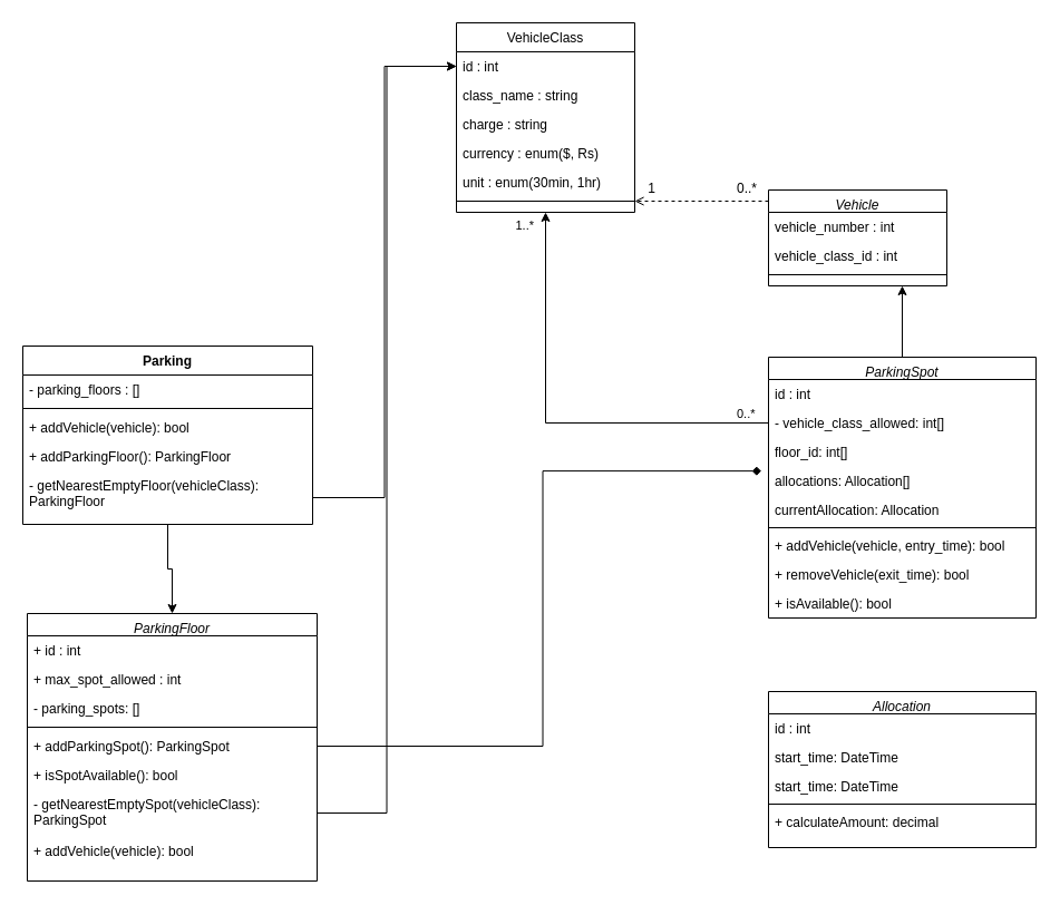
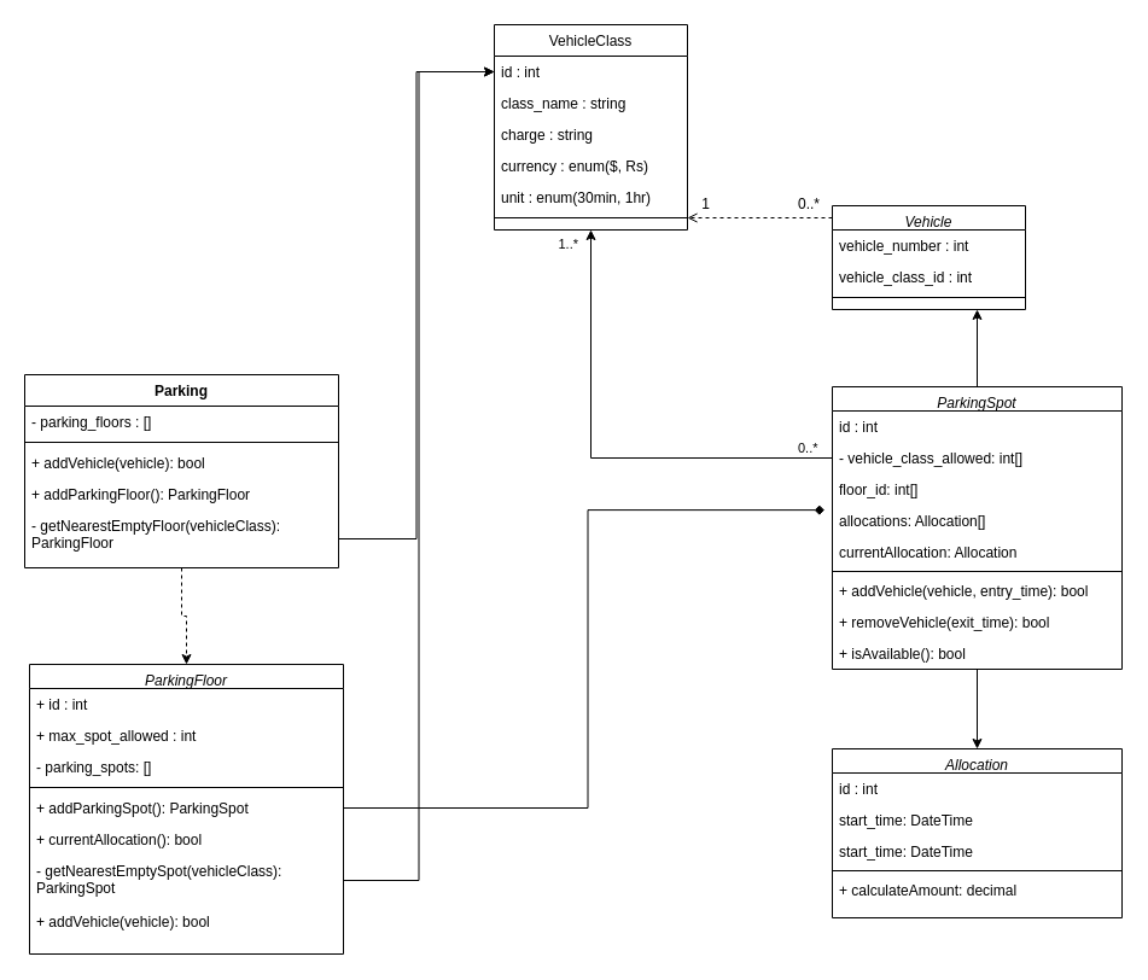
  <mxCell id="0" />
  <mxCell id="1" parent="0" />
  <mxCell id="2" value="Vehicle" style="swimlane;fontStyle=2;align=center;verticalAlign=top;childLayout=stackLayout;horizontal=1;startSize=20;horizontalStack=0;resizeParent=1;resizeLast=0;collapsible=1;marginBottom=0;rounded=0;shadow=0;strokeWidth=1;" parent="1" vertex="1"><mxGeometry x="689" y="170" width="160" height="86" as="geometry"><mxRectangle x="60" y="80" width="160" height="26" as="alternateBounds" /></mxGeometry></mxCell>
  <mxCell id="3" value="vehicle_number : int" style="text;align=left;verticalAlign=top;spacingLeft=4;spacingRight=4;overflow=hidden;rotatable=0;points=[[0,0.5],[1,0.5]];portConstraint=eastwest;" parent="2" vertex="1"><mxGeometry y="20" width="160" height="26" as="geometry" /></mxCell>
  <mxCell id="4" value="vehicle_class_id : int" style="text;align=left;verticalAlign=top;spacingLeft=4;spacingRight=4;overflow=hidden;rotatable=0;points=[[0,0.5],[1,0.5]];portConstraint=eastwest;rounded=0;shadow=0;html=0;" parent="2" vertex="1"><mxGeometry y="46" width="160" height="26" as="geometry" /></mxCell>
  <mxCell id="5" value="" style="line;html=1;strokeWidth=1;align=left;verticalAlign=middle;spacingTop=-1;spacingLeft=3;spacingRight=3;rotatable=0;labelPosition=right;points=[];portConstraint=eastwest;" parent="2" vertex="1"><mxGeometry y="72" width="160" height="8" as="geometry" /></mxCell>
  <mxCell id="6" value="VehicleClass" style="swimlane;fontStyle=0;align=center;verticalAlign=top;childLayout=stackLayout;horizontal=1;startSize=26;horizontalStack=0;resizeParent=1;resizeLast=0;collapsible=1;marginBottom=0;rounded=0;shadow=0;strokeWidth=1;" parent="1" vertex="1"><mxGeometry x="409" y="20" width="160" height="170" as="geometry"><mxRectangle x="550" y="140" width="160" height="26" as="alternateBounds" /></mxGeometry></mxCell>
  <mxCell id="7" value="id : int" style="text;align=left;verticalAlign=top;spacingLeft=4;spacingRight=4;overflow=hidden;rotatable=0;points=[[0,0.5],[1,0.5]];portConstraint=eastwest;rounded=0;shadow=0;html=0;" parent="6" vertex="1"><mxGeometry y="26" width="160" height="26" as="geometry" /></mxCell>
  <mxCell id="8" value="class_name : string" style="text;align=left;verticalAlign=top;spacingLeft=4;spacingRight=4;overflow=hidden;rotatable=0;points=[[0,0.5],[1,0.5]];portConstraint=eastwest;" parent="6" vertex="1"><mxGeometry y="52" width="160" height="26" as="geometry" /></mxCell>
  <mxCell id="9" value="charge : string" style="text;align=left;verticalAlign=top;spacingLeft=4;spacingRight=4;overflow=hidden;rotatable=0;points=[[0,0.5],[1,0.5]];portConstraint=eastwest;" parent="6" vertex="1"><mxGeometry y="78" width="160" height="26" as="geometry" /></mxCell>
  <mxCell id="10" value="currency : enum($, Rs)" style="text;align=left;verticalAlign=top;spacingLeft=4;spacingRight=4;overflow=hidden;rotatable=0;points=[[0,0.5],[1,0.5]];portConstraint=eastwest;" parent="6" vertex="1"><mxGeometry y="104" width="160" height="26" as="geometry" /></mxCell>
  <mxCell id="11" value="unit : enum(30min, 1hr)" style="text;align=left;verticalAlign=top;spacingLeft=4;spacingRight=4;overflow=hidden;rotatable=0;points=[[0,0.5],[1,0.5]];portConstraint=eastwest;" parent="6" vertex="1"><mxGeometry y="130" width="160" height="26" as="geometry" /></mxCell>
  <mxCell id="12" value="" style="line;html=1;strokeWidth=1;align=left;verticalAlign=middle;spacingTop=-1;spacingLeft=3;spacingRight=3;rotatable=0;labelPosition=right;points=[];portConstraint=eastwest;" parent="6" vertex="1"><mxGeometry y="156" width="160" height="8" as="geometry" /></mxCell>
  <mxCell id="13" value="" style="endArrow=open;shadow=0;strokeWidth=1;rounded=0;curved=0;endFill=1;edgeStyle=elbowEdgeStyle;elbow=vertical;dashed=1;" parent="1" source="2" target="6" edge="1"><mxGeometry x="0.5" y="41" relative="1" as="geometry"><mxPoint x="1009" y="302" as="sourcePoint" /><mxPoint x="1169" y="302" as="targetPoint" /><mxPoint x="-40" y="32" as="offset" /></mxGeometry></mxCell>
  <mxCell id="14" value="0..*" style="resizable=0;align=left;verticalAlign=bottom;labelBackgroundColor=none;fontSize=12;" parent="13" connectable="0" vertex="1"><mxGeometry x="-1" relative="1" as="geometry"><mxPoint x="-30" y="-3" as="offset" /></mxGeometry></mxCell>
  <mxCell id="15" value="1" style="resizable=0;align=right;verticalAlign=bottom;labelBackgroundColor=none;fontSize=12;" parent="13" connectable="0" vertex="1"><mxGeometry x="1" relative="1" as="geometry"><mxPoint x="20" y="-3" as="offset" /></mxGeometry></mxCell>
  <mxCell id="16" style="edgeStyle=orthogonalEdgeStyle;rounded=0;orthogonalLoop=1;jettySize=auto;html=1;entryX=0.75;entryY=1;entryDx=0;entryDy=0;" edge="1" parent="1" source="18" target="2"><mxGeometry relative="1" as="geometry" /></mxCell>
+ <mxCell id="17" style="edgeStyle=orthogonalEdgeStyle;rounded=0;orthogonalLoop=1;jettySize=auto;html=1;entryX=0.5;entryY=0;entryDx=0;entryDy=0;" edge="1" parent="1" source="18" target="50"><mxGeometry relative="1" as="geometry" /></mxCell>
  <mxCell id="18" value="ParkingSpot" style="swimlane;fontStyle=2;align=center;verticalAlign=top;childLayout=stackLayout;horizontal=1;startSize=20;horizontalStack=0;resizeParent=1;resizeLast=0;collapsible=1;marginBottom=0;rounded=0;shadow=0;strokeWidth=1;" parent="1" vertex="1"><mxGeometry x="689" y="320" width="240" height="234" as="geometry"><mxRectangle x="60" y="80" width="160" height="26" as="alternateBounds" /></mxGeometry></mxCell>
  <mxCell id="19" value="id : int" style="text;align=left;verticalAlign=top;spacingLeft=4;spacingRight=4;overflow=hidden;rotatable=0;points=[[0,0.5],[1,0.5]];portConstraint=eastwest;" parent="18" vertex="1"><mxGeometry y="20" width="240" height="26" as="geometry" /></mxCell>
  <mxCell id="20" value="- vehicle_class_allowed: int[]&#10;&#10;" style="text;align=left;verticalAlign=top;spacingLeft=4;spacingRight=4;overflow=hidden;rotatable=0;points=[[0,0.5],[1,0.5]];portConstraint=eastwest;rounded=0;shadow=0;html=0;" parent="18" vertex="1"><mxGeometry y="46" width="240" height="26" as="geometry" /></mxCell>
  <mxCell id="21" value="floor_id: int[]" style="text;align=left;verticalAlign=top;spacingLeft=4;spacingRight=4;overflow=hidden;rotatable=0;points=[[0,0.5],[1,0.5]];portConstraint=eastwest;rounded=0;shadow=0;html=0;" parent="18" vertex="1"><mxGeometry y="72" width="240" height="26" as="geometry" /></mxCell>
  <mxCell id="22" value="allocations: Allocation[]" style="text;align=left;verticalAlign=top;spacingLeft=4;spacingRight=4;overflow=hidden;rotatable=0;points=[[0,0.5],[1,0.5]];portConstraint=eastwest;rounded=0;shadow=0;html=0;" parent="18" vertex="1"><mxGeometry y="98" width="240" height="26" as="geometry" /></mxCell>
  <mxCell id="23" value="currentAllocation: Allocation" style="text;align=left;verticalAlign=top;spacingLeft=4;spacingRight=4;overflow=hidden;rotatable=0;points=[[0,0.5],[1,0.5]];portConstraint=eastwest;rounded=0;shadow=0;html=0;" vertex="1" parent="18"><mxGeometry y="124" width="240" height="26" as="geometry" /></mxCell>
  <mxCell id="24" value="" style="line;html=1;strokeWidth=1;align=left;verticalAlign=middle;spacingTop=-1;spacingLeft=3;spacingRight=3;rotatable=0;labelPosition=right;points=[];portConstraint=eastwest;" parent="18" vertex="1"><mxGeometry y="150" width="240" height="6" as="geometry" /></mxCell>
  <mxCell id="25" value="+ addVehicle(vehicle, entry_time): bool" style="text;strokeColor=none;fillColor=none;align=left;verticalAlign=top;spacingLeft=4;spacingRight=4;overflow=hidden;rotatable=0;points=[[0,0.5],[1,0.5]];portConstraint=eastwest;whiteSpace=wrap;html=1;" vertex="1" parent="18"><mxGeometry y="156" width="240" height="26" as="geometry" /></mxCell>
  <mxCell id="26" value="+ removeVehicle(exit_time): bool" style="text;strokeColor=none;fillColor=none;align=left;verticalAlign=top;spacingLeft=4;spacingRight=4;overflow=hidden;rotatable=0;points=[[0,0.5],[1,0.5]];portConstraint=eastwest;whiteSpace=wrap;html=1;" vertex="1" parent="18"><mxGeometry y="182" width="240" height="26" as="geometry" /></mxCell>
  <mxCell id="27" value="+ isAvailable(): bool" style="text;strokeColor=none;fillColor=none;align=left;verticalAlign=top;spacingLeft=4;spacingRight=4;overflow=hidden;rotatable=0;points=[[0,0.5],[1,0.5]];portConstraint=eastwest;whiteSpace=wrap;html=1;" vertex="1" parent="18"><mxGeometry y="208" width="240" height="26" as="geometry" /></mxCell>
  <mxCell id="28" value="" style="endArrow=classic;html=1;rounded=0;exitX=0;exitY=0.5;exitDx=0;exitDy=0;entryX=0.5;entryY=1;entryDx=0;entryDy=0;" parent="1" source="20" target="6" edge="1"><mxGeometry relative="1" as="geometry"><mxPoint x="959" y="420" as="sourcePoint" /><mxPoint x="1119" y="420" as="targetPoint" /><Array as="points"><mxPoint x="489" y="379" /></Array></mxGeometry></mxCell>
  <mxCell id="29" value="0..*" style="edgeLabel;resizable=0;html=1;;align=left;verticalAlign=bottom;" parent="28" connectable="0" vertex="1"><mxGeometry x="-1" relative="1" as="geometry"><mxPoint x="-30" as="offset" /></mxGeometry></mxCell>
  <mxCell id="30" value="1..*" style="edgeLabel;resizable=0;html=1;;align=right;verticalAlign=bottom;" parent="28" connectable="0" vertex="1"><mxGeometry x="1" relative="1" as="geometry"><mxPoint x="-10" y="20" as="offset" /></mxGeometry></mxCell>
  <mxCell id="31" value="ParkingFloor" style="swimlane;fontStyle=2;align=center;verticalAlign=top;childLayout=stackLayout;horizontal=1;startSize=20;horizontalStack=0;resizeParent=1;resizeLast=0;collapsible=1;marginBottom=0;rounded=0;shadow=0;strokeWidth=1;" parent="1" vertex="1"><mxGeometry x="24" y="550" width="260" height="240" as="geometry"><mxRectangle x="60" y="80" width="160" height="26" as="alternateBounds" /></mxGeometry></mxCell>
  <mxCell id="32" value="+ id : int" style="text;align=left;verticalAlign=top;spacingLeft=4;spacingRight=4;overflow=hidden;rotatable=0;points=[[0,0.5],[1,0.5]];portConstraint=eastwest;" parent="31" vertex="1"><mxGeometry y="20" width="260" height="26" as="geometry" /></mxCell>
  <mxCell id="33" value="+ max_spot_allowed : int" style="text;align=left;verticalAlign=top;spacingLeft=4;spacingRight=4;overflow=hidden;rotatable=0;points=[[0,0.5],[1,0.5]];portConstraint=eastwest;" vertex="1" parent="31"><mxGeometry y="46" width="260" height="26" as="geometry" /></mxCell>
  <mxCell id="34" value="- parking_spots: []" style="text;align=left;verticalAlign=top;spacingLeft=4;spacingRight=4;overflow=hidden;rotatable=0;points=[[0,0.5],[1,0.5]];portConstraint=eastwest;rounded=0;shadow=0;html=0;" parent="31" vertex="1"><mxGeometry y="72" width="260" height="26" as="geometry" /></mxCell>
  <mxCell id="35" value="" style="line;strokeWidth=1;fillColor=none;align=left;verticalAlign=middle;spacingTop=-1;spacingLeft=3;spacingRight=3;rotatable=0;labelPosition=right;points=[];portConstraint=eastwest;strokeColor=inherit;" vertex="1" parent="31"><mxGeometry y="98" width="260" height="8" as="geometry" /></mxCell>
  <mxCell id="36" value="+ addParkingSpot(): ParkingSpot" style="text;strokeColor=none;fillColor=none;align=left;verticalAlign=top;spacingLeft=4;spacingRight=4;overflow=hidden;rotatable=0;points=[[0,0.5],[1,0.5]];portConstraint=eastwest;whiteSpace=wrap;html=1;" vertex="1" parent="31"><mxGeometry y="106" width="260" height="26" as="geometry" /></mxCell>
- <mxCell id="37" value="+ isSpotAvailable(): bool" style="text;strokeColor=none;fillColor=none;align=left;verticalAlign=top;spacingLeft=4;spacingRight=4;overflow=hidden;rotatable=0;points=[[0,0.5],[1,0.5]];portConstraint=eastwest;whiteSpace=wrap;html=1;" vertex="1" parent="31"><mxGeometry y="132" width="260" height="26" as="geometry" /></mxCell>
+ <mxCell id="37" value="+ currentAllocation(): bool" style="text;strokeColor=none;fillColor=none;align=left;verticalAlign=top;spacingLeft=4;spacingRight=4;overflow=hidden;rotatable=0;points=[[0,0.5],[1,0.5]];portConstraint=eastwest;whiteSpace=wrap;html=1;" vertex="1" parent="31"><mxGeometry y="132" width="260" height="26" as="geometry" /></mxCell>
  <mxCell id="38" value="- getNearestEmptySpot(vehicleClass): ParkingSpot" style="text;strokeColor=none;fillColor=none;align=left;verticalAlign=top;spacingLeft=4;spacingRight=4;overflow=hidden;rotatable=0;points=[[0,0.5],[1,0.5]];portConstraint=eastwest;whiteSpace=wrap;html=1;" vertex="1" parent="31"><mxGeometry y="158" width="260" height="42" as="geometry" /></mxCell>
  <mxCell id="39" value="+ addVehicle(vehicle): bool" style="text;strokeColor=none;fillColor=none;align=left;verticalAlign=top;spacingLeft=4;spacingRight=4;overflow=hidden;rotatable=0;points=[[0,0.5],[1,0.5]];portConstraint=eastwest;whiteSpace=wrap;html=1;" vertex="1" parent="31"><mxGeometry y="200" width="260" height="26" as="geometry" /></mxCell>
- <mxCell id="40" style="edgeStyle=orthogonalEdgeStyle;rounded=0;orthogonalLoop=1;jettySize=auto;html=1;" edge="1" parent="1" source="41" target="31"><mxGeometry relative="1" as="geometry" /></mxCell>
+ <mxCell id="40" style="edgeStyle=orthogonalEdgeStyle;rounded=0;orthogonalLoop=1;jettySize=auto;html=1;dashed=1;" edge="1" parent="1" source="41" target="31"><mxGeometry relative="1" as="geometry" /></mxCell>
  <mxCell id="41" value="Parking" style="swimlane;fontStyle=1;align=center;verticalAlign=top;childLayout=stackLayout;horizontal=1;startSize=26;horizontalStack=0;resizeParent=1;resizeParentMax=0;resizeLast=0;collapsible=1;marginBottom=0;whiteSpace=wrap;html=1;" vertex="1" parent="1"><mxGeometry x="20" y="310" width="260" height="160" as="geometry" /></mxCell>
  <mxCell id="42" value="- parking_floors : []" style="text;align=left;verticalAlign=top;spacingLeft=4;spacingRight=4;overflow=hidden;rotatable=0;points=[[0,0.5],[1,0.5]];portConstraint=eastwest;" vertex="1" parent="41"><mxGeometry y="26" width="260" height="26" as="geometry" /></mxCell>
  <mxCell id="43" value="" style="line;strokeWidth=1;fillColor=none;align=left;verticalAlign=middle;spacingTop=-1;spacingLeft=3;spacingRight=3;rotatable=0;labelPosition=right;points=[];portConstraint=eastwest;strokeColor=inherit;" vertex="1" parent="41"><mxGeometry y="52" width="260" height="8" as="geometry" /></mxCell>
  <mxCell id="44" value="+ addVehicle(vehicle): bool" style="text;strokeColor=none;fillColor=none;align=left;verticalAlign=top;spacingLeft=4;spacingRight=4;overflow=hidden;rotatable=0;points=[[0,0.5],[1,0.5]];portConstraint=eastwest;whiteSpace=wrap;html=1;" vertex="1" parent="41"><mxGeometry y="60" width="260" height="26" as="geometry" /></mxCell>
  <mxCell id="45" value="+ addParkingFloor(): ParkingFloor" style="text;strokeColor=none;fillColor=none;align=left;verticalAlign=top;spacingLeft=4;spacingRight=4;overflow=hidden;rotatable=0;points=[[0,0.5],[1,0.5]];portConstraint=eastwest;whiteSpace=wrap;html=1;" vertex="1" parent="41"><mxGeometry y="86" width="260" height="26" as="geometry" /></mxCell>
  <mxCell id="46" value="- getNearestEmptyFloor(vehicleClass): ParkingFloor" style="text;strokeColor=none;fillColor=none;align=left;verticalAlign=top;spacingLeft=4;spacingRight=4;overflow=hidden;rotatable=0;points=[[0,0.5],[1,0.5]];portConstraint=eastwest;whiteSpace=wrap;html=1;" vertex="1" parent="41"><mxGeometry y="112" width="260" height="48" as="geometry" /></mxCell>
  <mxCell id="47" style="edgeStyle=orthogonalEdgeStyle;rounded=0;orthogonalLoop=1;jettySize=auto;html=1;entryX=0;entryY=0.5;entryDx=0;entryDy=0;" edge="1" parent="1" source="46" target="7"><mxGeometry relative="1" as="geometry" /></mxCell>
  <mxCell id="48" style="edgeStyle=orthogonalEdgeStyle;rounded=0;orthogonalLoop=1;jettySize=auto;html=1;entryX=0;entryY=0.5;entryDx=0;entryDy=0;" edge="1" parent="1" source="38" target="7"><mxGeometry relative="1" as="geometry" /></mxCell>
  <mxCell id="49" style="edgeStyle=orthogonalEdgeStyle;rounded=0;orthogonalLoop=1;jettySize=auto;html=1;entryX=-0.027;entryY=0.159;entryDx=0;entryDy=0;entryPerimeter=0;endArrow=diamond;" edge="1" parent="1" source="36" target="22"><mxGeometry relative="1" as="geometry" /></mxCell>
  <mxCell id="50" value="Allocation" style="swimlane;fontStyle=2;align=center;verticalAlign=top;childLayout=stackLayout;horizontal=1;startSize=20;horizontalStack=0;resizeParent=1;resizeLast=0;collapsible=1;marginBottom=0;rounded=0;shadow=0;strokeWidth=1;" vertex="1" parent="1"><mxGeometry x="689" y="620" width="240" height="140" as="geometry"><mxRectangle x="60" y="80" width="160" height="26" as="alternateBounds" /></mxGeometry></mxCell>
  <mxCell id="51" value="id : int" style="text;align=left;verticalAlign=top;spacingLeft=4;spacingRight=4;overflow=hidden;rotatable=0;points=[[0,0.5],[1,0.5]];portConstraint=eastwest;" vertex="1" parent="50"><mxGeometry y="20" width="240" height="26" as="geometry" /></mxCell>
  <mxCell id="52" value="start_time: DateTime" style="text;align=left;verticalAlign=top;spacingLeft=4;spacingRight=4;overflow=hidden;rotatable=0;points=[[0,0.5],[1,0.5]];portConstraint=eastwest;rounded=0;shadow=0;html=0;" vertex="1" parent="50"><mxGeometry y="46" width="240" height="26" as="geometry" /></mxCell>
  <mxCell id="53" value="start_time: DateTime" style="text;align=left;verticalAlign=top;spacingLeft=4;spacingRight=4;overflow=hidden;rotatable=0;points=[[0,0.5],[1,0.5]];portConstraint=eastwest;rounded=0;shadow=0;html=0;" vertex="1" parent="50"><mxGeometry y="72" width="240" height="26" as="geometry" /></mxCell>
  <mxCell id="54" value="" style="line;html=1;strokeWidth=1;align=left;verticalAlign=middle;spacingTop=-1;spacingLeft=3;spacingRight=3;rotatable=0;labelPosition=right;points=[];portConstraint=eastwest;" vertex="1" parent="50"><mxGeometry y="98" width="240" height="6" as="geometry" /></mxCell>
  <mxCell id="55" value="+ calculateAmount: decimal" style="text;strokeColor=none;fillColor=none;align=left;verticalAlign=top;spacingLeft=4;spacingRight=4;overflow=hidden;rotatable=0;points=[[0,0.5],[1,0.5]];portConstraint=eastwest;whiteSpace=wrap;html=1;" vertex="1" parent="50"><mxGeometry y="104" width="240" height="26" as="geometry" /></mxCell>
